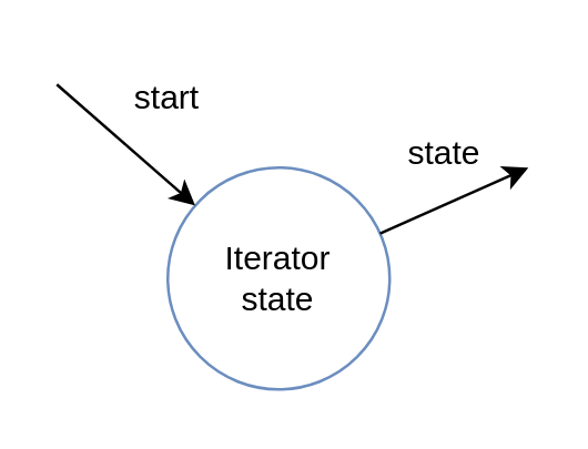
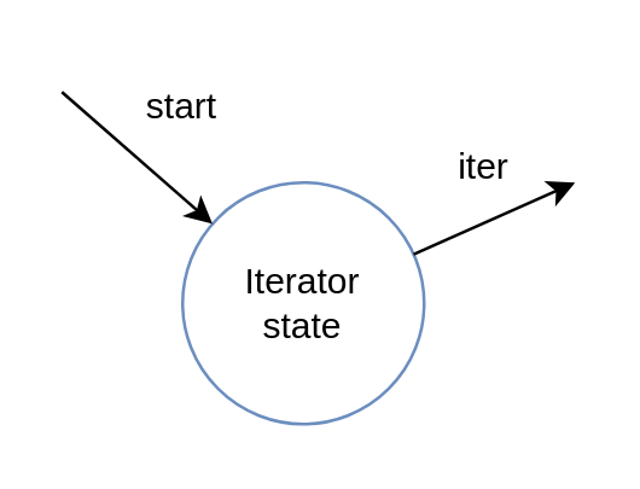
  <mxCell id="0" />
  <mxCell id="1" parent="0" />
  <mxCell id="2" value="Iterator&lt;br&gt;state" style="ellipse;whiteSpace=wrap;html=1;fillColor=#ffffff;strokeColor=#6c8ebf;" vertex="1" parent="1"><mxGeometry x="60" y="60" width="80" height="80" as="geometry" /></mxCell>
  <mxCell id="3" value="" style="endArrow=classic;html=1;rounded=0;" edge="1" parent="1" target="2"><mxGeometry width="50" height="50" relative="1" as="geometry"><mxPoint x="20" y="30" as="sourcePoint" /><mxPoint x="20" y="0" as="targetPoint" /></mxGeometry></mxCell>
  <mxCell id="4" value="" style="endArrow=classic;html=1;rounded=0;" edge="1" parent="1" source="2"><mxGeometry width="50" height="50" relative="1" as="geometry"><mxPoint x="20" y="30" as="sourcePoint" /><mxPoint x="190" y="60" as="targetPoint" /></mxGeometry></mxCell>
  <mxCell id="5" value="start" style="text;html=1;strokeColor=none;fillColor=none;align=center;verticalAlign=middle;whiteSpace=wrap;rounded=0;" vertex="1" parent="1"><mxGeometry x="30" y="20" width="60" height="30" as="geometry" /></mxCell>
- <mxCell id="6" value="state" style="text;html=1;strokeColor=none;fillColor=none;align=center;verticalAlign=middle;whiteSpace=wrap;rounded=0;" vertex="1" parent="1"><mxGeometry x="130" y="40" width="60" height="30" as="geometry" /></mxCell>
+ <mxCell id="6" value="iter" style="text;html=1;strokeColor=none;fillColor=none;align=center;verticalAlign=middle;whiteSpace=wrap;rounded=0;" vertex="1" parent="1"><mxGeometry x="130" y="40" width="60" height="30" as="geometry" /></mxCell>
